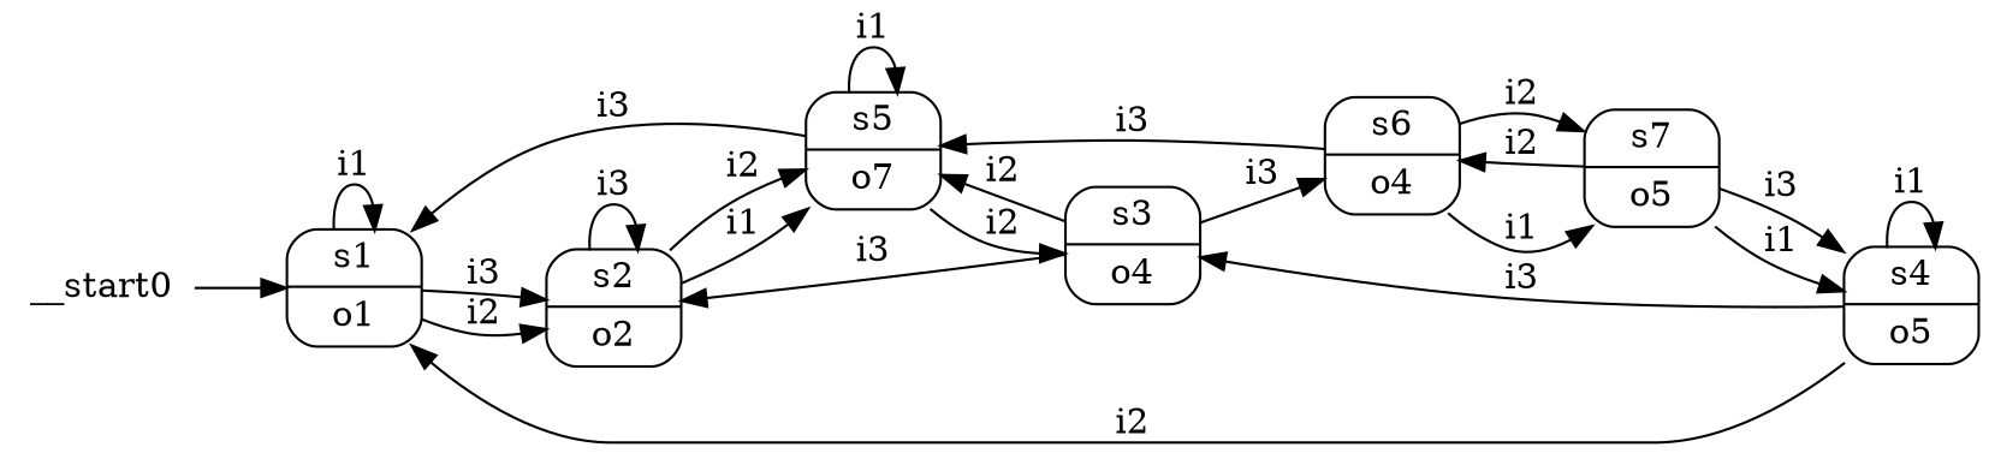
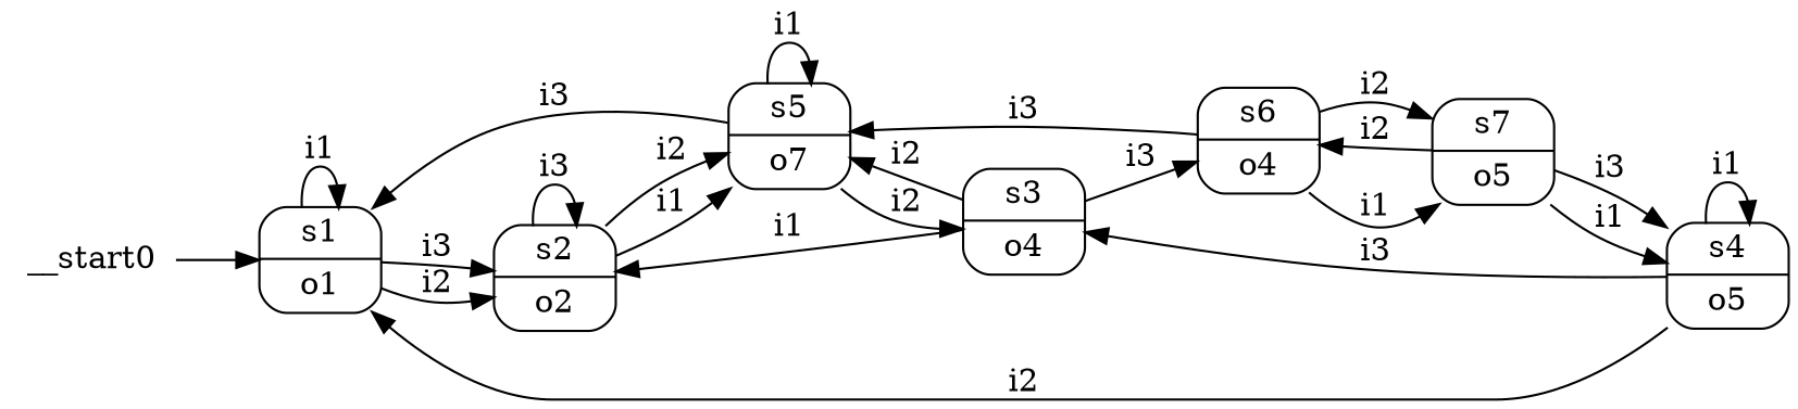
  digraph {
    rankdir=LR
    node [shape=record style=rounded]
    n1 [label="s1|o1"]
    n2 [label="s2|o2"]
    n3 [label="s5|o7"]
    n4 [label="s3|o4"]
    n5 [label="s6|o4"]
    n6 [label="s7|o5"]
    n7 [label="s4|o5"]
    __start0 [shape=none style=""]
    n1 -> n1 [label=i1]
    n1 -> n2 [label=i2]
    n1 -> n2 [label=i3]
    n2 -> n2 [label=i3]
    n2 -> n3 [label=i1]
    n2 -> n3 [label=i2]
    n3 -> n1 [label=i3]
    n3 -> n3 [label=i1]
    n3 -> n4 [label=i2]
-   n4 -> n2 [label=i3]
+   n4 -> n2 [label=i1]
    n4 -> n3 [label=i2]
    n4 -> n5 [label=i3]
    n5 -> n3 [label=i3]
    n5 -> n6 [label=i1]
    n5 -> n6 [label=i2]
    n6 -> n5 [label=i2]
    n6 -> n7 [label=i1]
    n6 -> n7 [label=i3]
    n7 -> n1 [label=i2]
    n7 -> n4 [label=i3]
    n7 -> n7 [label=i1]
    __start0 -> n1
  }
